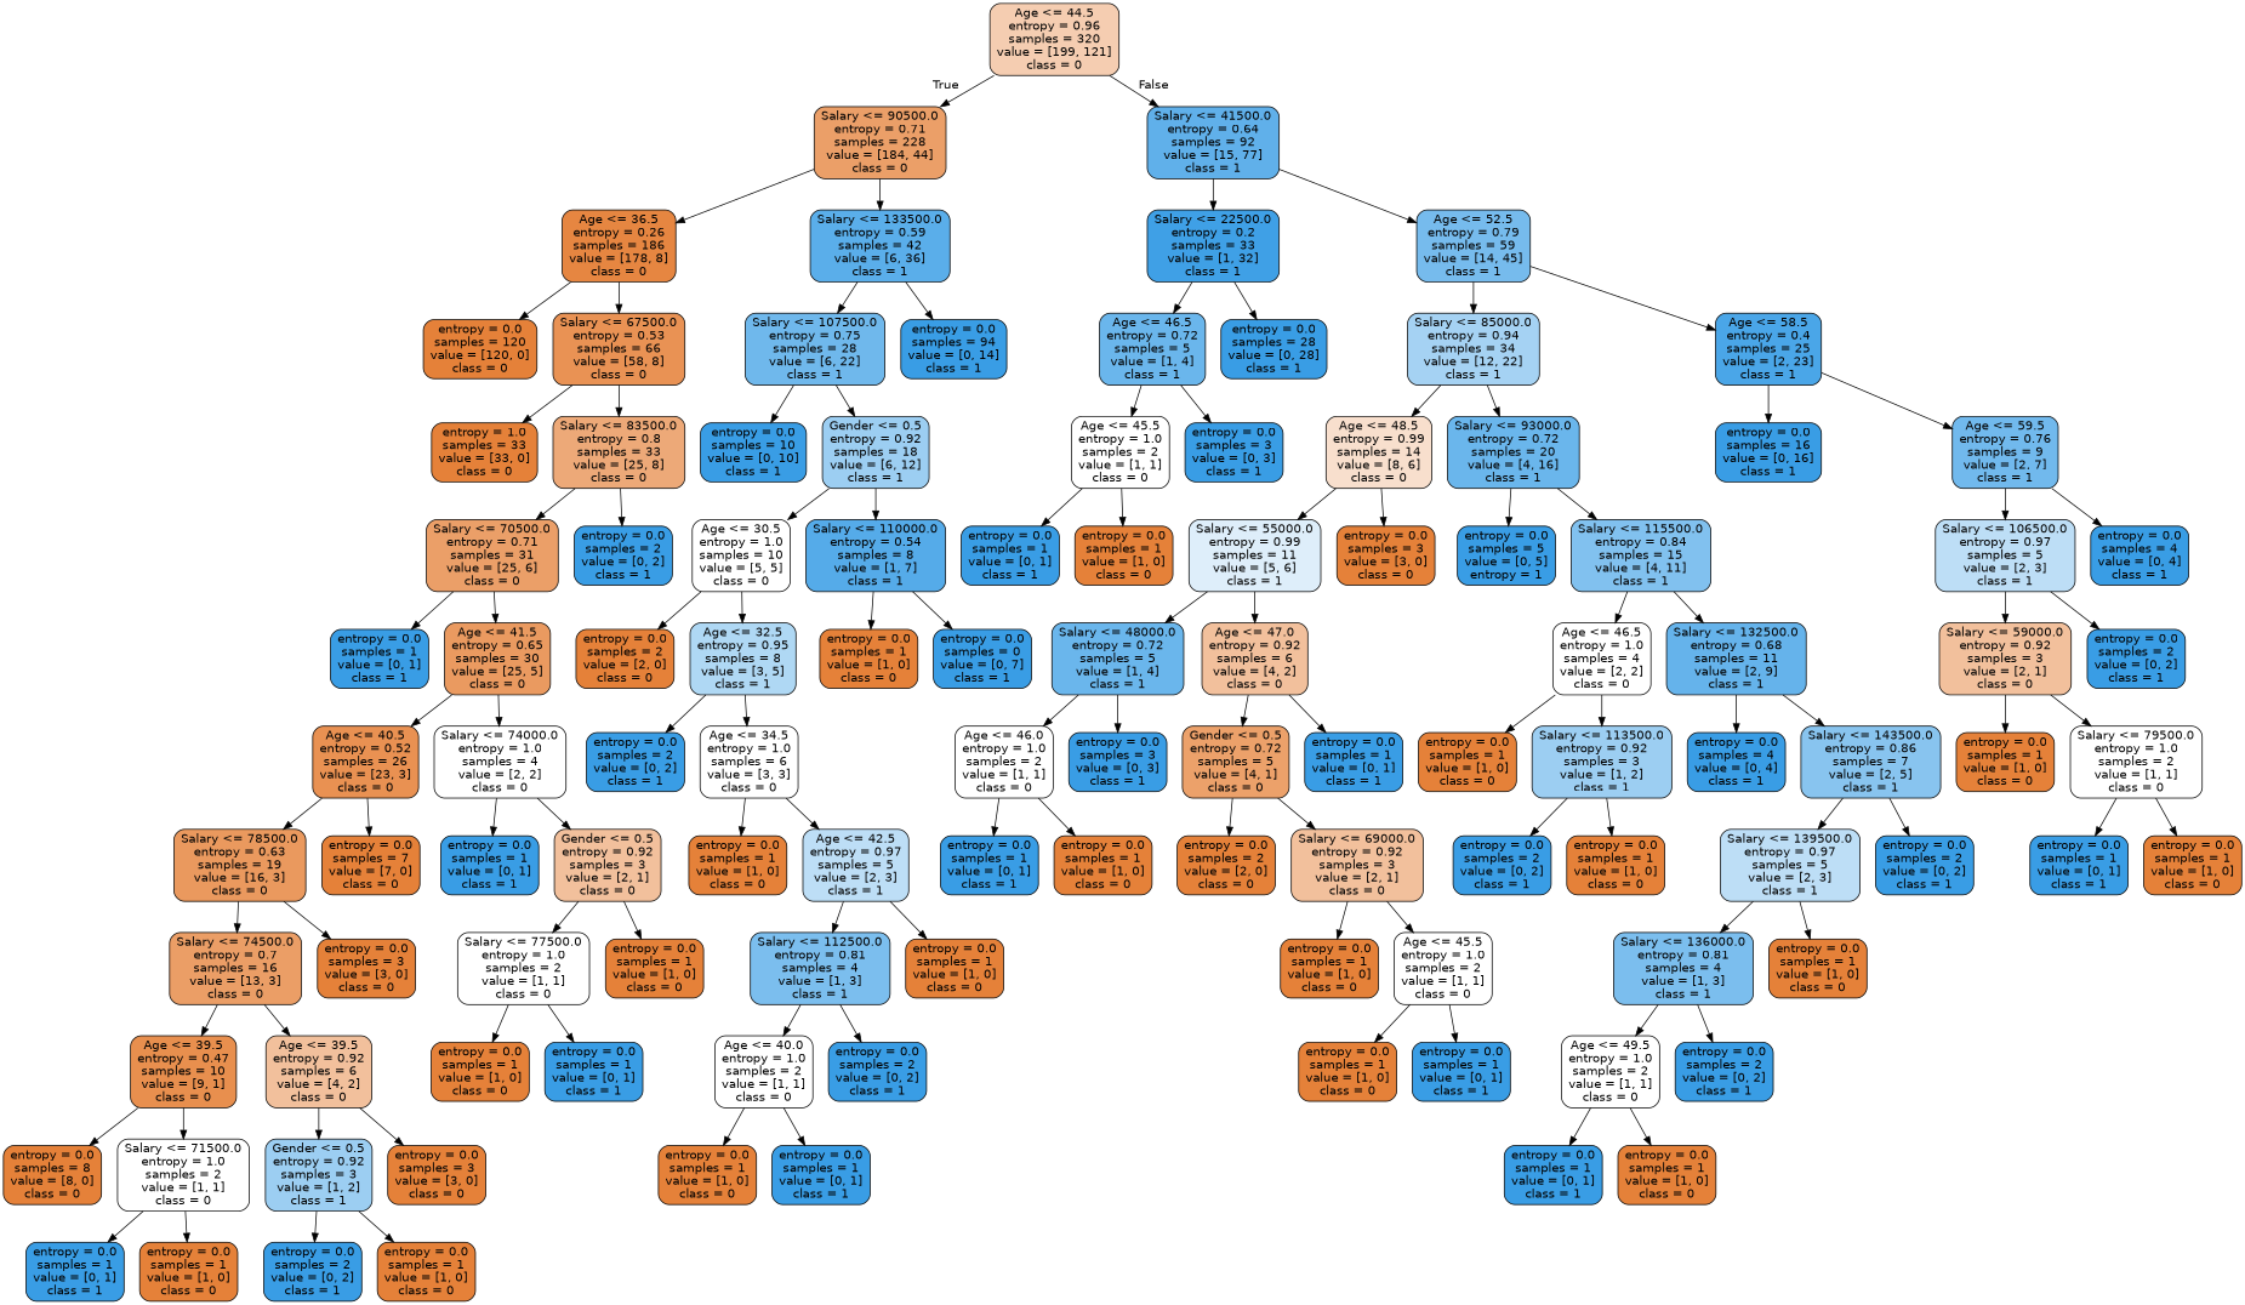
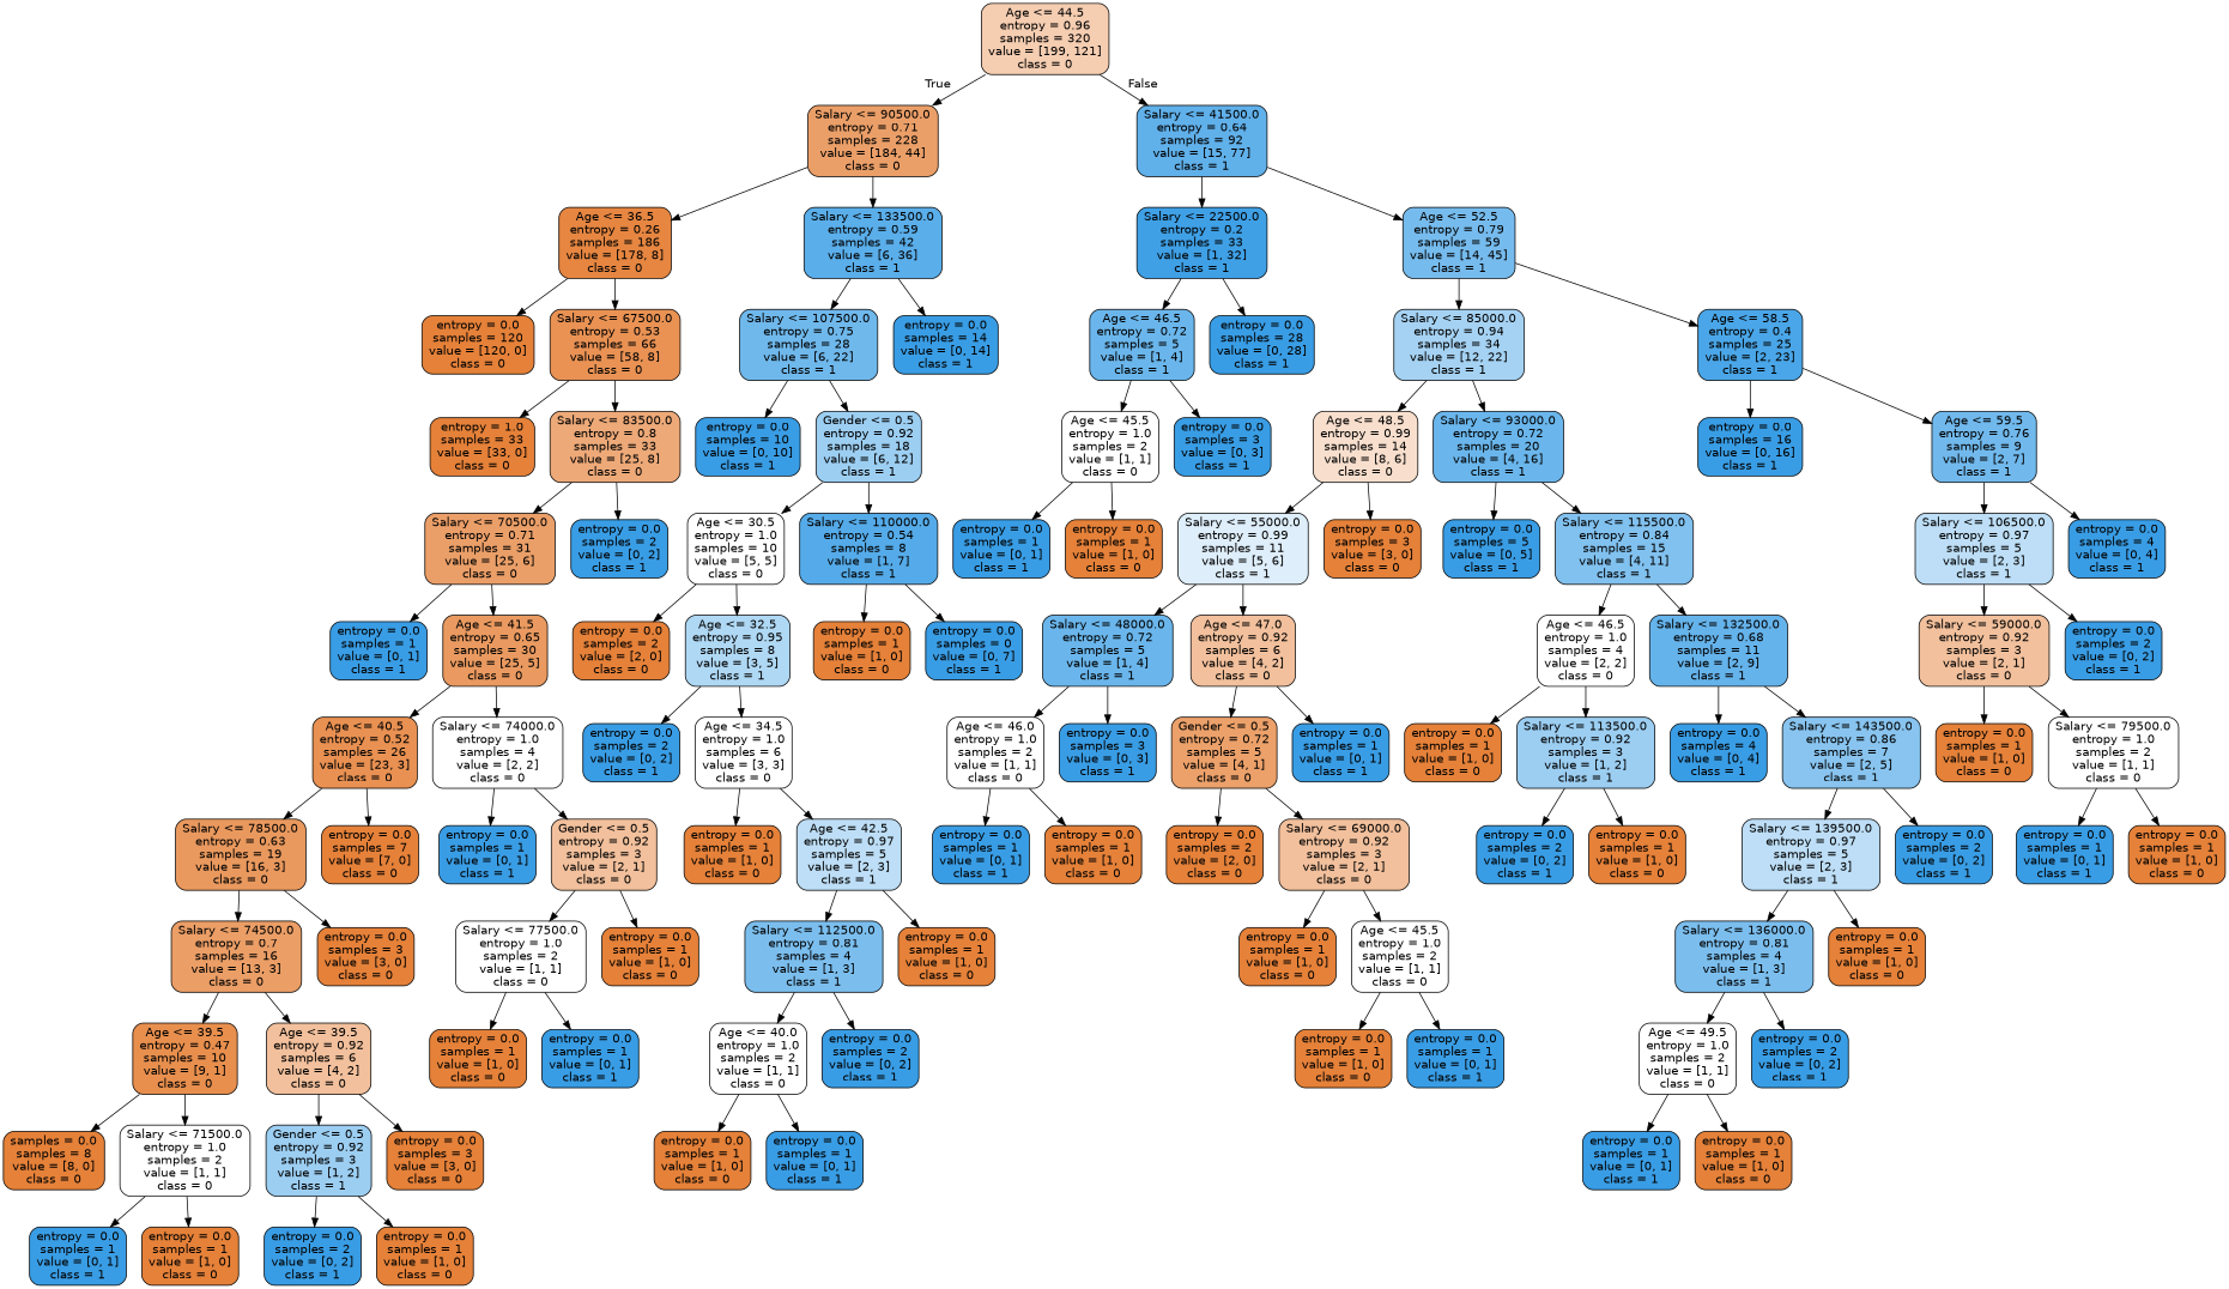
  digraph {
    node [color=black fillcolor="#399de5ff" fontname=helvetica shape=box style="filled, rounded"]
    edge [fontname=helvetica]
    n1 [fillcolor="#e5813964" label="Age <= 44.5\nentropy = 0.96\nsamples = 320\nvalue = [199, 121]\nclass = 0"]
    n2 [fillcolor="#e58139c2" label="Salary <= 90500.0\nentropy = 0.71\nsamples = 228\nvalue = [184, 44]\nclass = 0"]
    n3 [fillcolor="#399de5cd" label="Salary <= 41500.0\nentropy = 0.64\nsamples = 92\nvalue = [15, 77]\nclass = 1"]
    n4 [fillcolor="#e58139f4" label="Age <= 36.5\nentropy = 0.26\nsamples = 186\nvalue = [178, 8]\nclass = 0"]
    n5 [fillcolor="#399de5d4" label="Salary <= 133500.0\nentropy = 0.59\nsamples = 42\nvalue = [6, 36]\nclass = 1"]
    n6 [fillcolor="#399de5f7" label="Salary <= 22500.0\nentropy = 0.2\nsamples = 33\nvalue = [1, 32]\nclass = 1"]
    n7 [fillcolor="#399de5b0" label="Age <= 52.5\nentropy = 0.79\nsamples = 59\nvalue = [14, 45]\nclass = 1"]
    n8 [fillcolor="#e58139ff" label="entropy = 0.0\nsamples = 120\nvalue = [120, 0]\nclass = 0"]
    n9 [fillcolor="#e58139dc" label="Salary <= 67500.0\nentropy = 0.53\nsamples = 66\nvalue = [58, 8]\nclass = 0"]
    n10 [fillcolor="#399de5b9" label="Salary <= 107500.0\nentropy = 0.75\nsamples = 28\nvalue = [6, 22]\nclass = 1"]
-   n11 [label="entropy = 0.0\nsamples = 94\nvalue = [0, 14]\nclass = 1"]
+   n11 [label="entropy = 0.0\nsamples = 14\nvalue = [0, 14]\nclass = 1"]
    n12 [fillcolor="#e58139ff" label="entropy = 1.0\nsamples = 33\nvalue = [33, 0]\nclass = 0"]
    n13 [fillcolor="#e58139ad" label="Salary <= 83500.0\nentropy = 0.8\nsamples = 33\nvalue = [25, 8]\nclass = 0"]
    n14 [fillcolor="#e58139c2" label="Salary <= 70500.0\nentropy = 0.71\nsamples = 31\nvalue = [25, 6]\nclass = 0"]
    n15 [label="entropy = 0.0\nsamples = 2\nvalue = [0, 2]\nclass = 1"]
    n16 [label="entropy = 0.0\nsamples = 1\nvalue = [0, 1]\nclass = 1"]
    n17 [fillcolor="#e58139cc" label="Age <= 41.5\nentropy = 0.65\nsamples = 30\nvalue = [25, 5]\nclass = 0"]
    n18 [fillcolor="#e58139de" label="Age <= 40.5\nentropy = 0.52\nsamples = 26\nvalue = [23, 3]\nclass = 0"]
    n19 [fillcolor="#e5813900" label="Salary <= 74000.0\nentropy = 1.0\nsamples = 4\nvalue = [2, 2]\nclass = 0"]
    n20 [fillcolor="#e58139cf" label="Salary <= 78500.0\nentropy = 0.63\nsamples = 19\nvalue = [16, 3]\nclass = 0"]
    n21 [fillcolor="#e58139ff" label="entropy = 0.0\nsamples = 7\nvalue = [7, 0]\nclass = 0"]
    n22 [label="entropy = 0.0\nsamples = 1\nvalue = [0, 1]\nclass = 1"]
    n23 [fillcolor="#e581397f" label="Gender <= 0.5\nentropy = 0.92\nsamples = 3\nvalue = [2, 1]\nclass = 0"]
    n24 [fillcolor="#e58139c4" label="Salary <= 74500.0\nentropy = 0.7\nsamples = 16\nvalue = [13, 3]\nclass = 0"]
    n25 [fillcolor="#e58139ff" label="entropy = 0.0\nsamples = 3\nvalue = [3, 0]\nclass = 0"]
    n26 [fillcolor="#e58139e3" label="Age <= 39.5\nentropy = 0.47\nsamples = 10\nvalue = [9, 1]\nclass = 0"]
    n27 [fillcolor="#e581397f" label="Age <= 39.5\nentropy = 0.92\nsamples = 6\nvalue = [4, 2]\nclass = 0"]
-   n28 [fillcolor="#e58139ff" label="entropy = 0.0\nsamples = 8\nvalue = [8, 0]\nclass = 0"]
+   n28 [fillcolor="#e58139ff" label="samples = 0.0\nsamples = 8\nvalue = [8, 0]\nclass = 0"]
    n29 [fillcolor="#e5813900" label="Salary <= 71500.0\nentropy = 1.0\nsamples = 2\nvalue = [1, 1]\nclass = 0"]
    n30 [fillcolor="#399de57f" label="Gender <= 0.5\nentropy = 0.92\nsamples = 3\nvalue = [1, 2]\nclass = 1"]
    n31 [fillcolor="#e58139ff" label="entropy = 0.0\nsamples = 3\nvalue = [3, 0]\nclass = 0"]
    n32 [label="entropy = 0.0\nsamples = 1\nvalue = [0, 1]\nclass = 1"]
    n33 [fillcolor="#e58139ff" label="entropy = 0.0\nsamples = 1\nvalue = [1, 0]\nclass = 0"]
    n34 [label="entropy = 0.0\nsamples = 2\nvalue = [0, 2]\nclass = 1"]
    n35 [fillcolor="#e58139ff" label="entropy = 0.0\nsamples = 1\nvalue = [1, 0]\nclass = 0"]
    n36 [fillcolor="#e5813900" label="Salary <= 77500.0\nentropy = 1.0\nsamples = 2\nvalue = [1, 1]\nclass = 0"]
    n37 [fillcolor="#e58139ff" label="entropy = 0.0\nsamples = 1\nvalue = [1, 0]\nclass = 0"]
    n38 [fillcolor="#e58139ff" label="entropy = 0.0\nsamples = 1\nvalue = [1, 0]\nclass = 0"]
    n39 [label="entropy = 0.0\nsamples = 1\nvalue = [0, 1]\nclass = 1"]
    n40 [label="entropy = 0.0\nsamples = 10\nvalue = [0, 10]\nclass = 1"]
    n41 [fillcolor="#399de57f" label="Gender <= 0.5\nentropy = 0.92\nsamples = 18\nvalue = [6, 12]\nclass = 1"]
    n42 [fillcolor="#e5813900" label="Age <= 30.5\nentropy = 1.0\nsamples = 10\nvalue = [5, 5]\nclass = 0"]
    n43 [fillcolor="#399de5db" label="Salary <= 110000.0\nentropy = 0.54\nsamples = 8\nvalue = [1, 7]\nclass = 1"]
    n44 [fillcolor="#e58139ff" label="entropy = 0.0\nsamples = 2\nvalue = [2, 0]\nclass = 0"]
    n45 [fillcolor="#399de566" label="Age <= 32.5\nentropy = 0.95\nsamples = 8\nvalue = [3, 5]\nclass = 1"]
    n46 [fillcolor="#e58139ff" label="entropy = 0.0\nsamples = 1\nvalue = [1, 0]\nclass = 0"]
    n47 [label="entropy = 0.0\nsamples = 0\nvalue = [0, 7]\nclass = 1"]
    n48 [label="entropy = 0.0\nsamples = 2\nvalue = [0, 2]\nclass = 1"]
    n49 [fillcolor="#e5813900" label="Age <= 34.5\nentropy = 1.0\nsamples = 6\nvalue = [3, 3]\nclass = 0"]
    n50 [fillcolor="#e58139ff" label="entropy = 0.0\nsamples = 1\nvalue = [1, 0]\nclass = 0"]
    n51 [fillcolor="#399de555" label="Age <= 42.5\nentropy = 0.97\nsamples = 5\nvalue = [2, 3]\nclass = 1"]
    n52 [fillcolor="#399de5aa" label="Salary <= 112500.0\nentropy = 0.81\nsamples = 4\nvalue = [1, 3]\nclass = 1"]
    n53 [fillcolor="#e58139ff" label="entropy = 0.0\nsamples = 1\nvalue = [1, 0]\nclass = 0"]
    n54 [fillcolor="#e5813900" label="Age <= 40.0\nentropy = 1.0\nsamples = 2\nvalue = [1, 1]\nclass = 0"]
    n55 [label="entropy = 0.0\nsamples = 2\nvalue = [0, 2]\nclass = 1"]
    n56 [fillcolor="#e58139ff" label="entropy = 0.0\nsamples = 1\nvalue = [1, 0]\nclass = 0"]
    n57 [label="entropy = 0.0\nsamples = 1\nvalue = [0, 1]\nclass = 1"]
    n58 [fillcolor="#399de5bf" label="Age <= 46.5\nentropy = 0.72\nsamples = 5\nvalue = [1, 4]\nclass = 1"]
    n59 [label="entropy = 0.0\nsamples = 28\nvalue = [0, 28]\nclass = 1"]
    n60 [fillcolor="#399de574" label="Salary <= 85000.0\nentropy = 0.94\nsamples = 34\nvalue = [12, 22]\nclass = 1"]
    n61 [fillcolor="#399de5e9" label="Age <= 58.5\nentropy = 0.4\nsamples = 25\nvalue = [2, 23]\nclass = 1"]
    n62 [fillcolor="#e5813900" label="Age <= 45.5\nentropy = 1.0\nsamples = 2\nvalue = [1, 1]\nclass = 0"]
    n63 [label="entropy = 0.0\nsamples = 3\nvalue = [0, 3]\nclass = 1"]
    n64 [label="entropy = 0.0\nsamples = 1\nvalue = [0, 1]\nclass = 1"]
    n65 [fillcolor="#e58139ff" label="entropy = 0.0\nsamples = 1\nvalue = [1, 0]\nclass = 0"]
    n66 [fillcolor="#e5813940" label="Age <= 48.5\nentropy = 0.99\nsamples = 14\nvalue = [8, 6]\nclass = 0"]
    n67 [fillcolor="#399de5bf" label="Salary <= 93000.0\nentropy = 0.72\nsamples = 20\nvalue = [4, 16]\nclass = 1"]
    n68 [label="entropy = 0.0\nsamples = 16\nvalue = [0, 16]\nclass = 1"]
    n69 [fillcolor="#399de5b6" label="Age <= 59.5\nentropy = 0.76\nsamples = 9\nvalue = [2, 7]\nclass = 1"]
    n70 [fillcolor="#399de52a" label="Salary <= 55000.0\nentropy = 0.99\nsamples = 11\nvalue = [5, 6]\nclass = 1"]
    n71 [fillcolor="#e58139ff" label="entropy = 0.0\nsamples = 3\nvalue = [3, 0]\nclass = 0"]
-   n72 [label="entropy = 0.0\nsamples = 5\nvalue = [0, 5]\nentropy = 1"]
+   n72 [label="entropy = 0.0\nsamples = 5\nvalue = [0, 5]\nclass = 1"]
    n73 [fillcolor="#399de5a2" label="Salary <= 115500.0\nentropy = 0.84\nsamples = 15\nvalue = [4, 11]\nclass = 1"]
    n74 [fillcolor="#399de5bf" label="Salary <= 48000.0\nentropy = 0.72\nsamples = 5\nvalue = [1, 4]\nclass = 1"]
    n75 [fillcolor="#e581397f" label="Age <= 47.0\nentropy = 0.92\nsamples = 6\nvalue = [4, 2]\nclass = 0"]
    n76 [fillcolor="#e5813900" label="Age <= 46.0\nentropy = 1.0\nsamples = 2\nvalue = [1, 1]\nclass = 0"]
    n77 [label="entropy = 0.0\nsamples = 3\nvalue = [0, 3]\nclass = 1"]
    n78 [fillcolor="#e58139bf" label="Gender <= 0.5\nentropy = 0.72\nsamples = 5\nvalue = [4, 1]\nclass = 0"]
    n79 [label="entropy = 0.0\nsamples = 1\nvalue = [0, 1]\nclass = 1"]
    n80 [label="entropy = 0.0\nsamples = 1\nvalue = [0, 1]\nclass = 1"]
    n81 [fillcolor="#e58139ff" label="entropy = 0.0\nsamples = 1\nvalue = [1, 0]\nclass = 0"]
    n82 [fillcolor="#e58139ff" label="entropy = 0.0\nsamples = 2\nvalue = [2, 0]\nclass = 0"]
    n83 [fillcolor="#e581397f" label="Salary <= 69000.0\nentropy = 0.92\nsamples = 3\nvalue = [2, 1]\nclass = 0"]
    n84 [fillcolor="#e58139ff" label="entropy = 0.0\nsamples = 1\nvalue = [1, 0]\nclass = 0"]
    n85 [fillcolor="#e5813900" label="Age <= 45.5\nentropy = 1.0\nsamples = 2\nvalue = [1, 1]\nclass = 0"]
    n86 [fillcolor="#e58139ff" label="entropy = 0.0\nsamples = 1\nvalue = [1, 0]\nclass = 0"]
    n87 [label="entropy = 0.0\nsamples = 1\nvalue = [0, 1]\nclass = 1"]
    n88 [fillcolor="#e5813900" label="Age <= 46.5\nentropy = 1.0\nsamples = 4\nvalue = [2, 2]\nclass = 0"]
    n89 [fillcolor="#399de5c6" label="Salary <= 132500.0\nentropy = 0.68\nsamples = 11\nvalue = [2, 9]\nclass = 1"]
    n90 [fillcolor="#e58139ff" label="entropy = 0.0\nsamples = 1\nvalue = [1, 0]\nclass = 0"]
    n91 [fillcolor="#399de57f" label="Salary <= 113500.0\nentropy = 0.92\nsamples = 3\nvalue = [1, 2]\nclass = 1"]
    n92 [label="entropy = 0.0\nsamples = 4\nvalue = [0, 4]\nclass = 1"]
    n93 [fillcolor="#399de599" label="Salary <= 143500.0\nentropy = 0.86\nsamples = 7\nvalue = [2, 5]\nclass = 1"]
    n94 [label="entropy = 0.0\nsamples = 2\nvalue = [0, 2]\nclass = 1"]
    n95 [fillcolor="#e58139ff" label="entropy = 0.0\nsamples = 1\nvalue = [1, 0]\nclass = 0"]
    n96 [fillcolor="#399de555" label="Salary <= 139500.0\nentropy = 0.97\nsamples = 5\nvalue = [2, 3]\nclass = 1"]
    n97 [label="entropy = 0.0\nsamples = 2\nvalue = [0, 2]\nclass = 1"]
    n98 [fillcolor="#399de5aa" label="Salary <= 136000.0\nentropy = 0.81\nsamples = 4\nvalue = [1, 3]\nclass = 1"]
    n99 [fillcolor="#e58139ff" label="entropy = 0.0\nsamples = 1\nvalue = [1, 0]\nclass = 0"]
    n100 [fillcolor="#e5813900" label="Age <= 49.5\nentropy = 1.0\nsamples = 2\nvalue = [1, 1]\nclass = 0"]
    n101 [label="entropy = 0.0\nsamples = 2\nvalue = [0, 2]\nclass = 1"]
    n102 [label="entropy = 0.0\nsamples = 1\nvalue = [0, 1]\nclass = 1"]
    n103 [fillcolor="#e58139ff" label="entropy = 0.0\nsamples = 1\nvalue = [1, 0]\nclass = 0"]
    n104 [fillcolor="#399de555" label="Salary <= 106500.0\nentropy = 0.97\nsamples = 5\nvalue = [2, 3]\nclass = 1"]
    n105 [label="entropy = 0.0\nsamples = 4\nvalue = [0, 4]\nclass = 1"]
    n106 [fillcolor="#e581397f" label="Salary <= 59000.0\nentropy = 0.92\nsamples = 3\nvalue = [2, 1]\nclass = 0"]
    n107 [label="entropy = 0.0\nsamples = 2\nvalue = [0, 2]\nclass = 1"]
    n108 [fillcolor="#e58139ff" label="entropy = 0.0\nsamples = 1\nvalue = [1, 0]\nclass = 0"]
    n109 [fillcolor="#e5813900" label="Salary <= 79500.0\nentropy = 1.0\nsamples = 2\nvalue = [1, 1]\nclass = 0"]
    n110 [label="entropy = 0.0\nsamples = 1\nvalue = [0, 1]\nclass = 1"]
    n111 [fillcolor="#e58139ff" label="entropy = 0.0\nsamples = 1\nvalue = [1, 0]\nclass = 0"]
    n1 -> n2 [headlabel=True labelangle=45 labeldistance=2.5]
    n1 -> n3 [headlabel=False labelangle=-45 labeldistance=2.5]
    n2 -> n4
    n2 -> n5
    n3 -> n6
    n3 -> n7
    n4 -> n8
    n4 -> n9
    n5 -> n10
    n5 -> n11
    n6 -> n58
    n6 -> n59
    n7 -> n60
    n7 -> n61
    n9 -> n12
    n9 -> n13
    n10 -> n40
    n10 -> n41
    n13 -> n14
    n13 -> n15
    n14 -> n16
    n14 -> n17
    n17 -> n18
    n17 -> n19
    n18 -> n20
    n18 -> n21
    n19 -> n22
    n19 -> n23
    n20 -> n24
    n20 -> n25
    n23 -> n36
    n23 -> n37
    n24 -> n26
    n24 -> n27
    n26 -> n28
    n26 -> n29
    n27 -> n30
    n27 -> n31
    n29 -> n32
    n29 -> n33
    n30 -> n34
    n30 -> n35
    n36 -> n38
    n36 -> n39
    n41 -> n42
    n41 -> n43
    n42 -> n44
    n42 -> n45
    n43 -> n46
    n43 -> n47
    n45 -> n48
    n45 -> n49
    n49 -> n50
    n49 -> n51
    n51 -> n52
    n51 -> n53
    n52 -> n54
    n52 -> n55
    n54 -> n56
    n54 -> n57
    n58 -> n62
    n58 -> n63
    n60 -> n66
    n60 -> n67
    n61 -> n68
    n61 -> n69
    n62 -> n64
    n62 -> n65
    n66 -> n70
    n66 -> n71
    n67 -> n72
    n67 -> n73
    n69 -> n104
    n69 -> n105
    n70 -> n74
    n70 -> n75
    n73 -> n88
    n73 -> n89
    n74 -> n76
    n74 -> n77
    n75 -> n78
    n75 -> n79
    n76 -> n80
    n76 -> n81
    n78 -> n82
    n78 -> n83
    n83 -> n84
    n83 -> n85
    n85 -> n86
    n85 -> n87
    n88 -> n90
    n88 -> n91
    n89 -> n92
    n89 -> n93
    n91 -> n94
    n91 -> n95
    n93 -> n96
    n93 -> n97
    n96 -> n98
    n96 -> n99
    n98 -> n100
    n98 -> n101
    n100 -> n102
    n100 -> n103
    n104 -> n106
    n104 -> n107
    n106 -> n108
    n106 -> n109
    n109 -> n110
    n109 -> n111
  }
